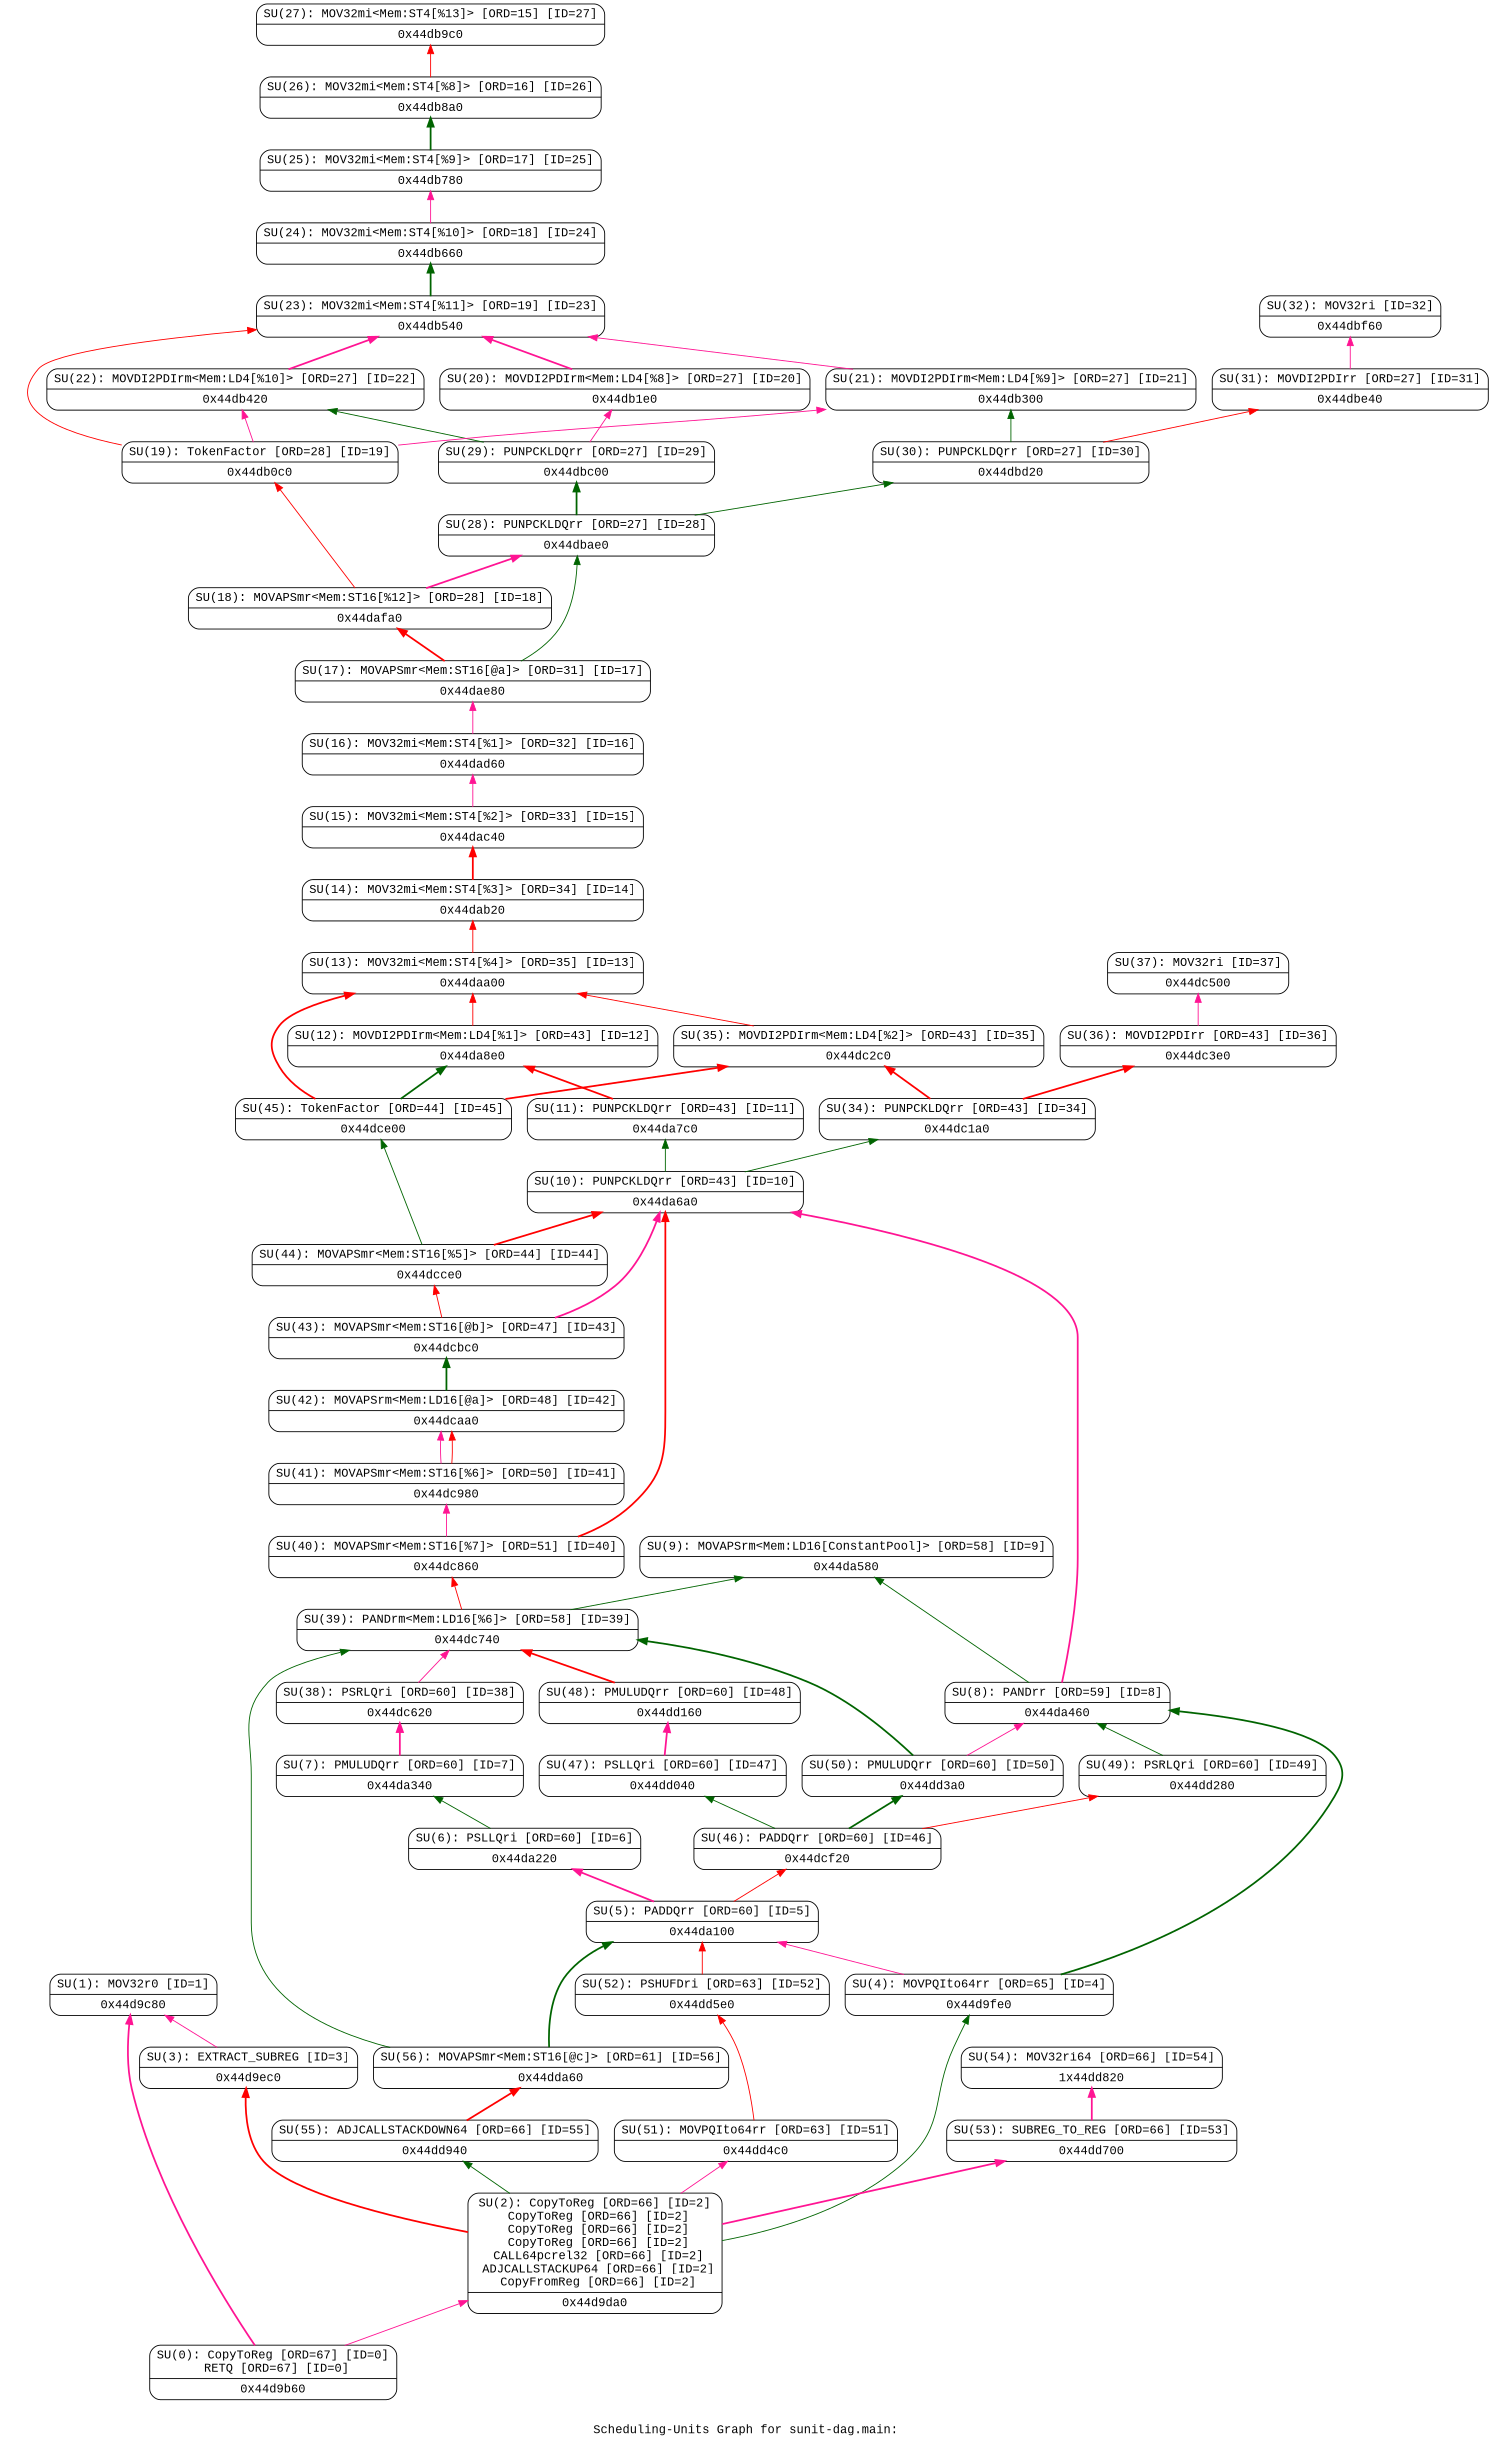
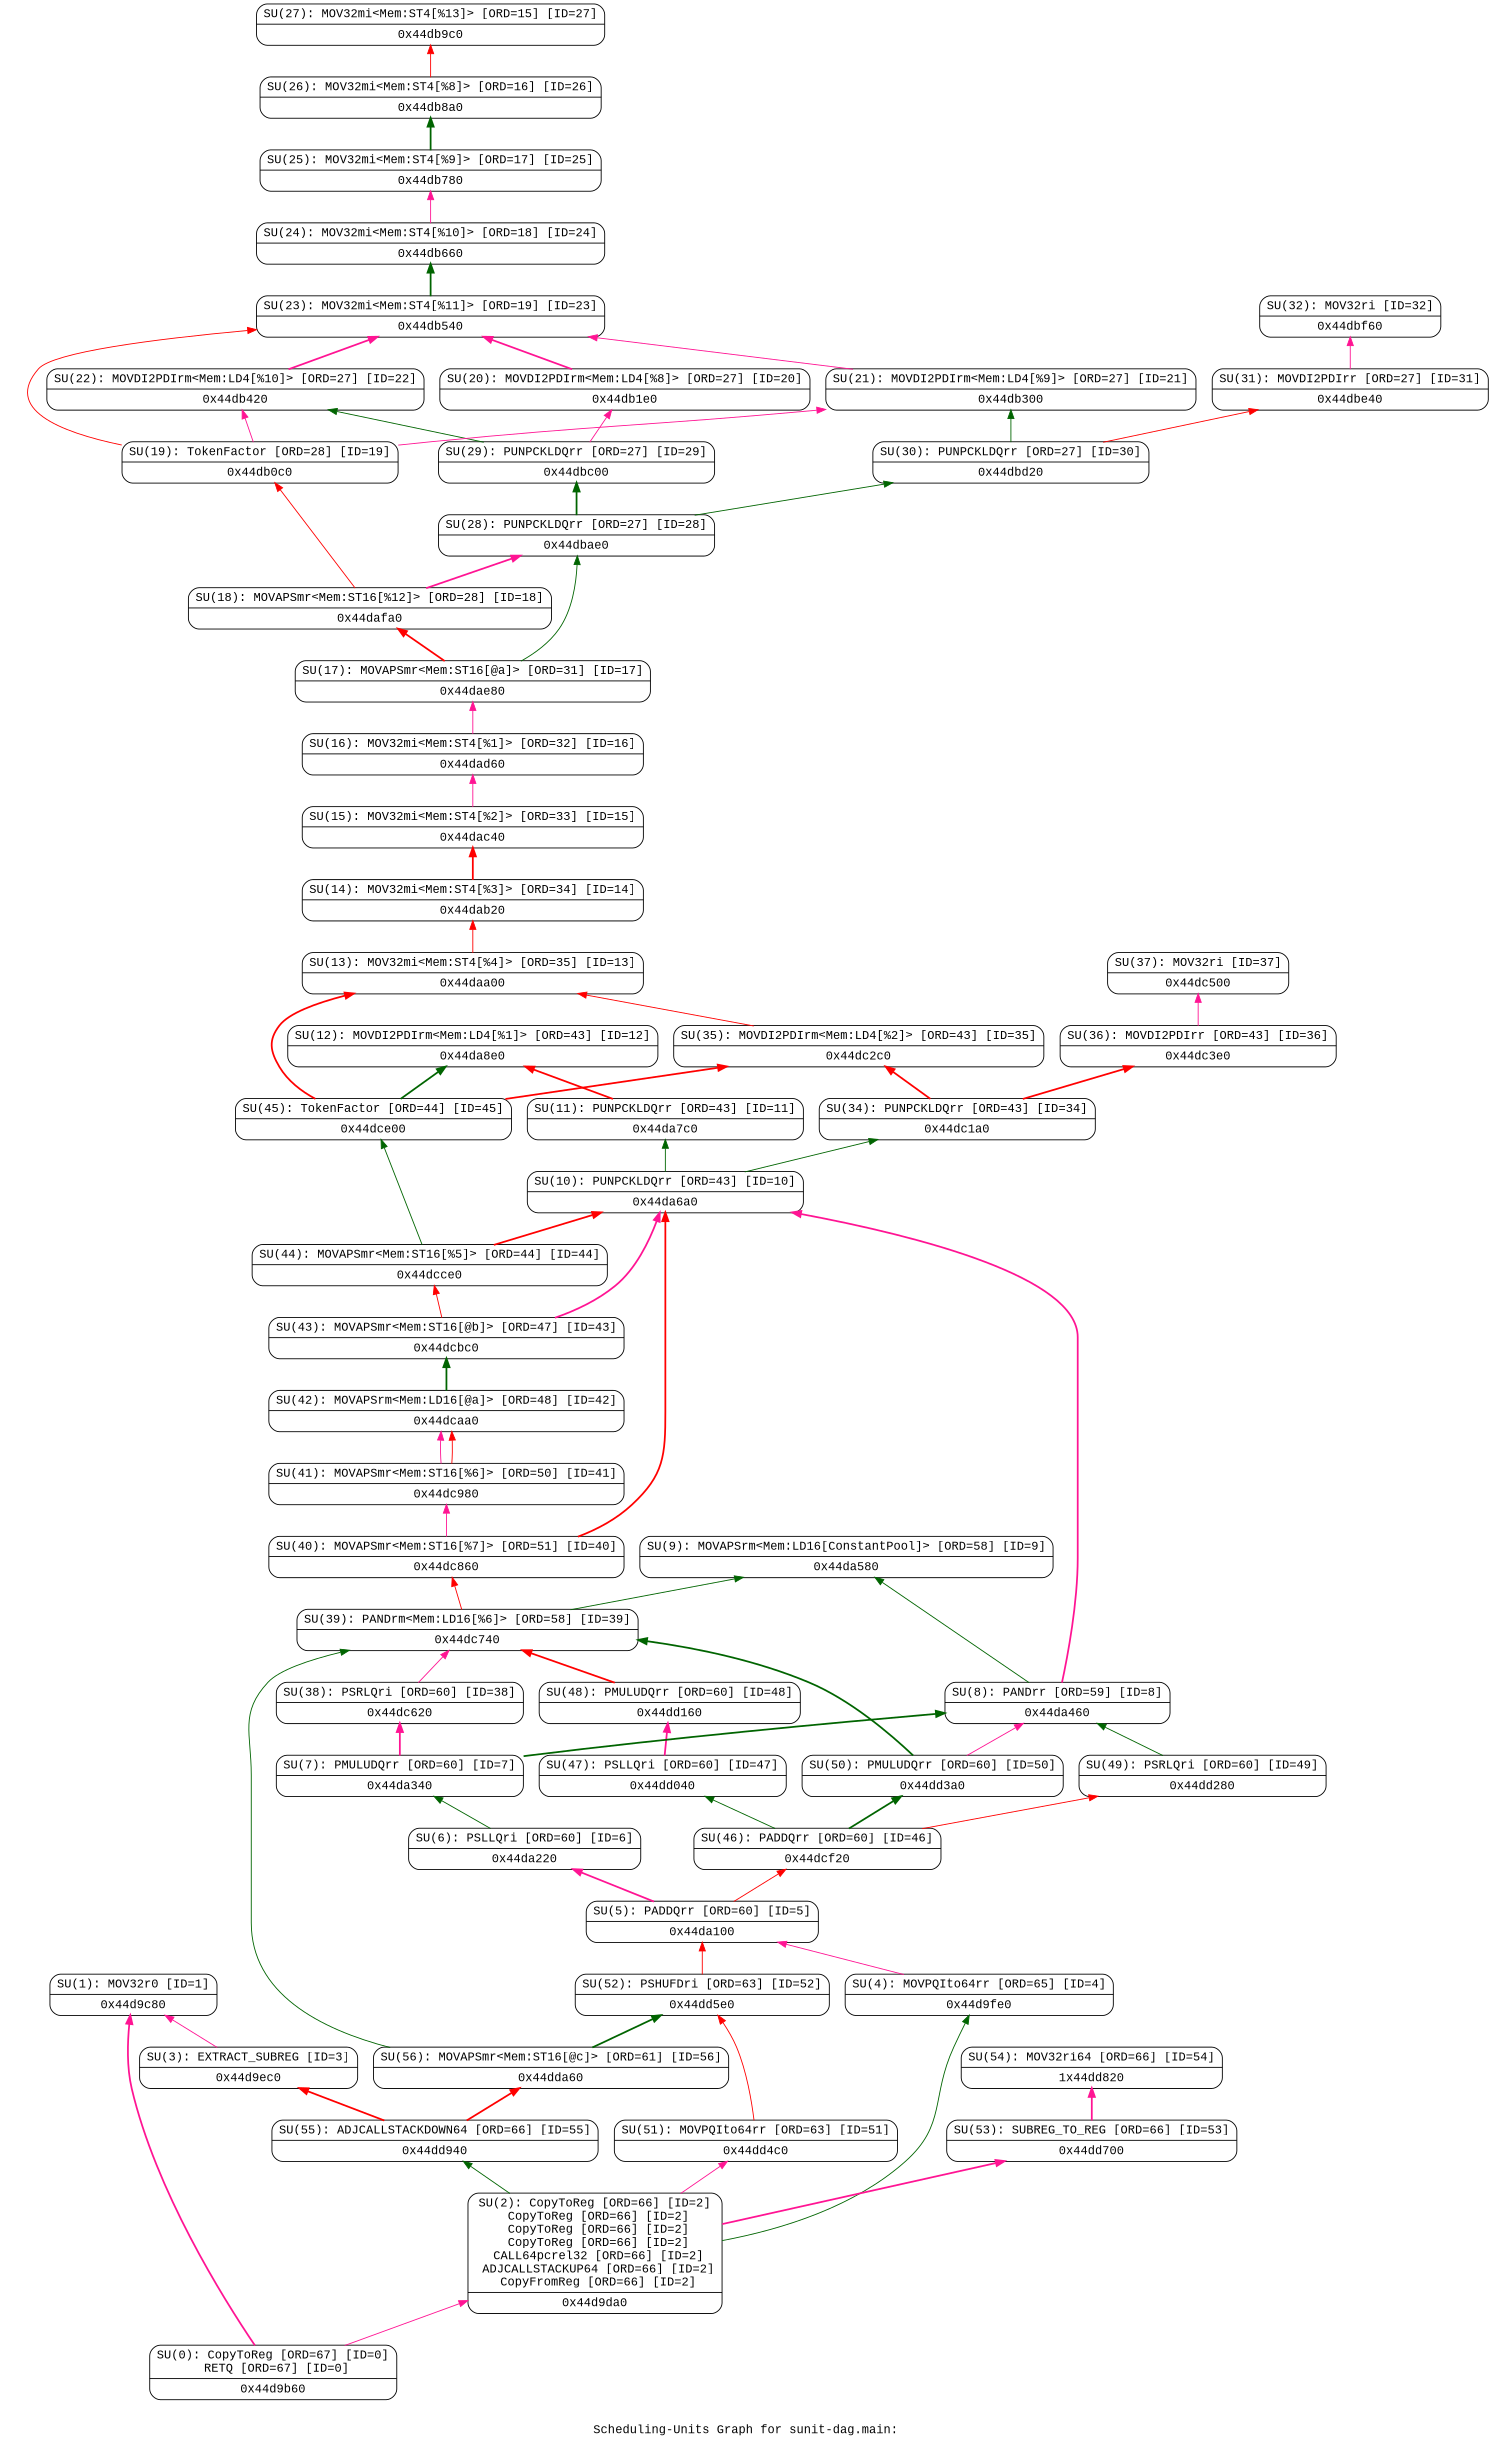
  digraph {
    fontname="Liberation Mono"
    label="Scheduling-Units Graph for sunit-dag.main:"
    rankdir=BT
    node [fontname="Liberation Mono" shape=Mrecord]
    edge [color=deeppink fontname="Liberation Mono" style=solid]
    n1 [label="{SU(0): CopyToReg [ORD=67] [ID=0]\n    RETQ [ORD=67] [ID=0]|0x44d9b60}"]
    n2 [label="{SU(2): CopyToReg [ORD=66] [ID=2]\n    CopyToReg [ORD=66] [ID=2]\n    CopyToReg [ORD=66] [ID=2]\n    CopyToReg [ORD=66] [ID=2]\n    CALL64pcrel32 [ORD=66] [ID=2]\n    ADJCALLSTACKUP64 [ORD=66] [ID=2]\n    CopyFromReg [ORD=66] [ID=2]|0x44d9da0}"]
    n3 [label="{SU(1): MOV32r0 [ID=1]|0x44d9c80}"]
    n4 [label="{SU(3): EXTRACT_SUBREG [ID=3]|0x44d9ec0}"]
    n5 [label="{SU(4): MOVPQIto64rr [ORD=65] [ID=4]|0x44d9fe0}"]
    n6 [label="{SU(51): MOVPQIto64rr [ORD=63] [ID=51]|0x44dd4c0}"]
    n7 [label="{SU(55): ADJCALLSTACKDOWN64 [ORD=66] [ID=55]|0x44dd940}"]
    n8 [label="{SU(53): SUBREG_TO_REG [ORD=66] [ID=53]|0x44dd700}"]
    n9 [label="{SU(5): PADDQrr [ORD=60] [ID=5]|0x44da100}"]
    n10 [label="{SU(52): PSHUFDri [ORD=63] [ID=52]|0x44dd5e0}"]
    n11 [label="{SU(56): MOVAPSmr\<Mem:ST16[@c]\> [ORD=61] [ID=56]|0x44dda60}"]
    n12 [label="{SU(54): MOV32ri64 [ORD=66] [ID=54]|1x44dd820}"]
    n13 [label="{SU(46): PADDQrr [ORD=60] [ID=46]|0x44dcf20}"]
    n14 [label="{SU(6): PSLLQri [ORD=60] [ID=6]|0x44da220}"]
    n15 [label="{SU(39): PANDrm\<Mem:LD16[%6]\> [ORD=58] [ID=39]|0x44dc740}"]
    n16 [label="{SU(50): PMULUDQrr [ORD=60] [ID=50]|0x44dd3a0}"]
    n17 [label="{SU(47): PSLLQri [ORD=60] [ID=47]|0x44dd040}"]
    n18 [label="{SU(49): PSRLQri [ORD=60] [ID=49]|0x44dd280}"]
    n19 [label="{SU(7): PMULUDQrr [ORD=60] [ID=7]|0x44da340}"]
    n20 [label="{SU(8): PANDrr [ORD=59] [ID=8]|0x44da460}"]
    n21 [label="{SU(48): PMULUDQrr [ORD=60] [ID=48]|0x44dd160}"]
    n22 [label="{SU(38): PSRLQri [ORD=60] [ID=38]|0x44dc620}"]
    n23 [label="{SU(10): PUNPCKLDQrr [ORD=43] [ID=10]|0x44da6a0}"]
    n24 [label="{SU(9): MOVAPSrm\<Mem:LD16[ConstantPool]\> [ORD=58] [ID=9]|0x44da580}"]
    n25 [label="{SU(40): MOVAPSmr\<Mem:ST16[%7]\> [ORD=51] [ID=40]|0x44dc860}"]
    n26 [label="{SU(34): PUNPCKLDQrr [ORD=43] [ID=34]|0x44dc1a0}"]
    n27 [label="{SU(11): PUNPCKLDQrr [ORD=43] [ID=11]|0x44da7c0}"]
    n28 [label="{SU(36): MOVDI2PDIrr [ORD=43] [ID=36]|0x44dc3e0}"]
    n29 [label="{SU(35): MOVDI2PDIrm\<Mem:LD4[%2]\> [ORD=43] [ID=35]|0x44dc2c0}"]
    n30 [label="{SU(12): MOVDI2PDIrm\<Mem:LD4[%1]\> [ORD=43] [ID=12]|0x44da8e0}"]
    n31 [label="{SU(37): MOV32ri [ID=37]|0x44dc500}"]
    n32 [label="{SU(13): MOV32mi\<Mem:ST4[%4]\> [ORD=35] [ID=13]|0x44daa00}"]
    n33 [label="{SU(14): MOV32mi\<Mem:ST4[%3]\> [ORD=34] [ID=14]|0x44dab20}"]
    n34 [label="{SU(15): MOV32mi\<Mem:ST4[%2]\> [ORD=33] [ID=15]|0x44dac40}"]
    n35 [label="{SU(16): MOV32mi\<Mem:ST4[%1]\> [ORD=32] [ID=16]|0x44dad60}"]
    n36 [label="{SU(17): MOVAPSmr\<Mem:ST16[@a]\> [ORD=31] [ID=17]|0x44dae80}"]
    n37 [label="{SU(28): PUNPCKLDQrr [ORD=27] [ID=28]|0x44dbae0}"]
    n38 [label="{SU(18): MOVAPSmr\<Mem:ST16[%12]\> [ORD=28] [ID=18]|0x44dafa0}"]
    n39 [label="{SU(30): PUNPCKLDQrr [ORD=27] [ID=30]|0x44dbd20}"]
    n40 [label="{SU(29): PUNPCKLDQrr [ORD=27] [ID=29]|0x44dbc00}"]
    n41 [label="{SU(19): TokenFactor [ORD=28] [ID=19]|0x44db0c0}"]
    n42 [label="{SU(21): MOVDI2PDIrm\<Mem:LD4[%9]\> [ORD=27] [ID=21]|0x44db300}"]
    n43 [label="{SU(31): MOVDI2PDIrr [ORD=27] [ID=31]|0x44dbe40}"]
    n44 [label="{SU(22): MOVDI2PDIrm\<Mem:LD4[%10]\> [ORD=27] [ID=22]|0x44db420}"]
    n45 [label="{SU(20): MOVDI2PDIrm\<Mem:LD4[%8]\> [ORD=27] [ID=20]|0x44db1e0}"]
    n46 [label="{SU(23): MOV32mi\<Mem:ST4[%11]\> [ORD=19] [ID=23]|0x44db540}"]
    n47 [label="{SU(24): MOV32mi\<Mem:ST4[%10]\> [ORD=18] [ID=24]|0x44db660}"]
    n48 [label="{SU(25): MOV32mi\<Mem:ST4[%9]\> [ORD=17] [ID=25]|0x44db780}"]
    n49 [label="{SU(26): MOV32mi\<Mem:ST4[%8]\> [ORD=16] [ID=26]|0x44db8a0}"]
    n50 [label="{SU(27): MOV32mi\<Mem:ST4[%13]\> [ORD=15] [ID=27]|0x44db9c0}"]
    n51 [label="{SU(32): MOV32ri [ID=32]|0x44dbf60}"]
    n52 [label="{SU(41): MOVAPSmr\<Mem:ST16[%6]\> [ORD=50] [ID=41]|0x44dc980}"]
    n53 [label="{SU(42): MOVAPSrm\<Mem:LD16[@a]\> [ORD=48] [ID=42]|0x44dcaa0}"]
    n54 [label="{SU(43): MOVAPSmr\<Mem:ST16[@b]\> [ORD=47] [ID=43]|0x44dcbc0}"]
    n55 [label="{SU(44): MOVAPSmr\<Mem:ST16[%5]\> [ORD=44] [ID=44]|0x44dcce0}"]
    n56 [label="{SU(45): TokenFactor [ORD=44] [ID=45]|0x44dce00}"]
    n1 -> n2
    n1 -> n3 [style=bold]
-   n2 -> n4 [color=red style=bold]
+   n7 -> n4 [color=red style=bold]
    n2 -> n5 [color=darkgreen]
    n2 -> n6
    n2 -> n7 [color=darkgreen]
    n2 -> n8 [style=bold]
    n4 -> n3
    n5 -> n9
    n6 -> n10 [color=red]
    n7 -> n11 [color=red style=bold]
    n8 -> n12 [style=bold]
    n9 -> n13 [color=red]
    n9 -> n14 [style=bold]
    n10 -> n9 [color=red]
-   n11 -> n9 [color=darkgreen style=bold]
+   n11 -> n10 [color=darkgreen style=bold]
    n11 -> n15 [color=darkgreen]
    n13 -> n16 [color=darkgreen style=bold]
    n13 -> n17 [color=darkgreen]
    n13 -> n18 [color=red]
    n14 -> n19 [color=darkgreen]
    n15 -> n24 [color=darkgreen]
    n15 -> n25 [color=red]
    n16 -> n15 [color=darkgreen style=bold]
    n16 -> n20
    n17 -> n21 [style=bold]
    n18 -> n20 [color=darkgreen]
-   n5 -> n20 [color=darkgreen style=bold]
+   n19 -> n20 [color=darkgreen style=bold]
    n19 -> n22 [style=bold]
    n20 -> n23 [style=bold]
    n20 -> n24 [color=darkgreen]
    n21 -> n15 [color=red style=bold]
    n22 -> n15
    n23 -> n26 [color=darkgreen]
    n23 -> n27 [color=darkgreen]
    n25 -> n23 [color=red style=bold]
    n25 -> n52
    n26 -> n28 [color=red style=bold]
    n26 -> n29 [color=red style=bold]
    n27 -> n30 [color=red style=bold]
    n28 -> n31
    n29 -> n32 [color=red]
-   n30 -> n32 [color=red]
    n32 -> n33 [color=red]
    n33 -> n34 [color=red style=bold]
    n34 -> n35
    n35 -> n36
    n36 -> n37 [color=darkgreen]
    n36 -> n38 [color=red style=bold]
    n37 -> n39 [color=darkgreen]
    n37 -> n40 [color=darkgreen style=bold]
    n38 -> n37 [style=bold]
    n38 -> n41 [color=red]
    n39 -> n42 [color=darkgreen]
    n39 -> n43 [color=red]
    n40 -> n44 [color=darkgreen]
    n40 -> n45
    n41 -> n42
    n41 -> n44
    n41 -> n46 [color=red]
    n42 -> n46
    n43 -> n51
    n44 -> n46 [style=bold]
    n45 -> n46 [style=bold]
    n46 -> n47 [color=darkgreen style=bold]
    n47 -> n48
    n48 -> n49 [color=darkgreen style=bold]
    n49 -> n50 [color=red]
    n52 -> n53
    n52 -> n53 [color=red]
    n53 -> n54 [color=darkgreen style=bold]
    n54 -> n23 [style=bold]
    n54 -> n55 [color=red]
    n55 -> n23 [color=red style=bold]
    n55 -> n56 [color=darkgreen]
    n56 -> n29 [color=red style=bold]
    n56 -> n30 [color=darkgreen style=bold]
    n56 -> n32 [color=red style=bold]
  }
